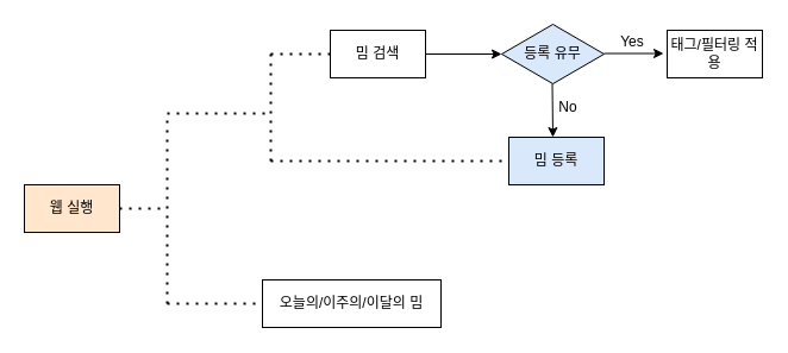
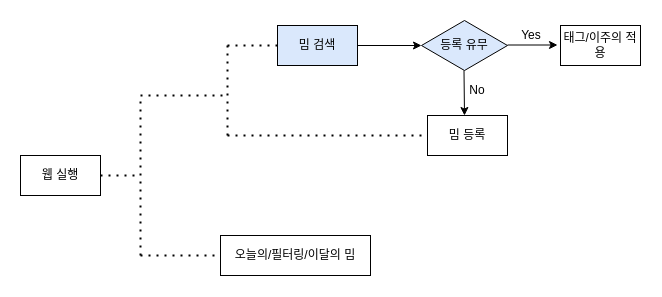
  <mxCell id="0" />
  <mxCell id="1" parent="0" />
- <mxCell id="2" value="웹 실행" style="rounded=0;whiteSpace=wrap;html=1;fillColor=#ffe6cc;" vertex="1" parent="1"><mxGeometry x="20" y="155" width="80" height="40" as="geometry" /></mxCell>
- <mxCell id="3" value="밈 검색" style="rounded=0;whiteSpace=wrap;html=1;" vertex="1" parent="1"><mxGeometry x="277" y="25" width="80" height="40" as="geometry" /></mxCell>
- <mxCell id="4" value="밈 등록" style="rounded=0;whiteSpace=wrap;html=1;fillColor=#dae8fc;" vertex="1" parent="1"><mxGeometry x="427" y="115" width="80" height="40" as="geometry" /></mxCell>
+ <mxCell id="2" value="웹 실행" style="rounded=0;whiteSpace=wrap;html=1;" vertex="1" parent="1"><mxGeometry x="20" y="155" width="80" height="40" as="geometry" /></mxCell>
+ <mxCell id="3" value="밈 검색" style="rounded=0;whiteSpace=wrap;html=1;fillColor=#dae8fc;" vertex="1" parent="1"><mxGeometry x="277" y="25" width="80" height="40" as="geometry" /></mxCell>
+ <mxCell id="4" value="밈 등록" style="rounded=0;whiteSpace=wrap;html=1;" vertex="1" parent="1"><mxGeometry x="427" y="115" width="80" height="40" as="geometry" /></mxCell>
  <mxCell id="5" value="" style="endArrow=none;dashed=1;html=1;dashPattern=1 3;strokeWidth=2;rounded=0;" edge="1" parent="1"><mxGeometry width="50" height="50" relative="1" as="geometry"><mxPoint x="140" y="95" as="sourcePoint" /><mxPoint x="227" y="95" as="targetPoint" /></mxGeometry></mxCell>
  <mxCell id="6" value="" style="endArrow=none;dashed=1;html=1;dashPattern=1 3;strokeWidth=2;rounded=0;" edge="1" parent="1"><mxGeometry width="50" height="50" relative="1" as="geometry"><mxPoint x="227" y="135" as="sourcePoint" /><mxPoint x="227" y="45" as="targetPoint" /></mxGeometry></mxCell>
  <mxCell id="7" value="" style="endArrow=none;dashed=1;html=1;dashPattern=1 3;strokeWidth=2;rounded=0;entryX=0;entryY=0.5;entryDx=0;entryDy=0;" edge="1" parent="1" target="4"><mxGeometry width="50" height="50" relative="1" as="geometry"><mxPoint x="227" y="135" as="sourcePoint" /><mxPoint x="427" y="135" as="targetPoint" /></mxGeometry></mxCell>
  <mxCell id="8" value="" style="endArrow=none;dashed=1;html=1;dashPattern=1 3;strokeWidth=2;rounded=0;" edge="1" parent="1"><mxGeometry width="50" height="50" relative="1" as="geometry"><mxPoint x="227" y="45" as="sourcePoint" /><mxPoint x="277" y="45" as="targetPoint" /></mxGeometry></mxCell>
  <mxCell id="9" value="등록 유무" style="rhombus;whiteSpace=wrap;html=1;fillColor=#dae8fc;" vertex="1" parent="1"><mxGeometry x="421" y="20" width="86" height="50" as="geometry" /></mxCell>
  <mxCell id="10" value="" style="endArrow=classic;html=1;rounded=0;entryX=0;entryY=0.5;entryDx=0;entryDy=0;" edge="1" parent="1" target="9"><mxGeometry width="50" height="50" relative="1" as="geometry"><mxPoint x="357" y="45" as="sourcePoint" /><mxPoint x="417" y="45" as="targetPoint" /></mxGeometry></mxCell>
  <mxCell id="11" value="" style="endArrow=classic;html=1;rounded=0;" edge="1" parent="1"><mxGeometry width="50" height="50" relative="1" as="geometry"><mxPoint x="463.5" y="70" as="sourcePoint" /><mxPoint x="464" y="115" as="targetPoint" /></mxGeometry></mxCell>
  <mxCell id="12" value="" style="endArrow=classic;html=1;rounded=0;" edge="1" parent="1"><mxGeometry width="50" height="50" relative="1" as="geometry"><mxPoint x="507" y="44.5" as="sourcePoint" /><mxPoint x="557" y="44.5" as="targetPoint" /></mxGeometry></mxCell>
  <mxCell id="13" value="No" style="text;html=1;strokeColor=none;fillColor=none;align=center;verticalAlign=middle;whiteSpace=wrap;rounded=0;" vertex="1" parent="1"><mxGeometry x="447" y="75" width="60" height="30" as="geometry" /></mxCell>
  <mxCell id="14" value="Yes" style="text;html=1;strokeColor=none;fillColor=none;align=center;verticalAlign=middle;whiteSpace=wrap;rounded=0;" vertex="1" parent="1"><mxGeometry x="501" y="20" width="60" height="30" as="geometry" /></mxCell>
  <mxCell id="15" value="" style="endArrow=none;dashed=1;html=1;dashPattern=1 3;strokeWidth=2;rounded=0;" edge="1" parent="1"><mxGeometry width="50" height="50" relative="1" as="geometry"><mxPoint x="140" y="175" as="sourcePoint" /><mxPoint x="140" y="95" as="targetPoint" /></mxGeometry></mxCell>
  <mxCell id="16" value="" style="endArrow=none;dashed=1;html=1;dashPattern=1 3;strokeWidth=2;rounded=0;" edge="1" parent="1"><mxGeometry width="50" height="50" relative="1" as="geometry"><mxPoint x="100" y="175" as="sourcePoint" /><mxPoint x="140" y="175" as="targetPoint" /></mxGeometry></mxCell>
  <mxCell id="17" value="" style="endArrow=none;dashed=1;html=1;dashPattern=1 3;strokeWidth=2;rounded=0;" edge="1" parent="1"><mxGeometry width="50" height="50" relative="1" as="geometry"><mxPoint x="140" y="255" as="sourcePoint" /><mxPoint x="140" y="175" as="targetPoint" /></mxGeometry></mxCell>
  <mxCell id="18" value="" style="endArrow=none;dashed=1;html=1;dashPattern=1 3;strokeWidth=2;rounded=0;" edge="1" parent="1"><mxGeometry width="50" height="50" relative="1" as="geometry"><mxPoint x="140" y="255" as="sourcePoint" /><mxPoint x="227" y="255" as="targetPoint" /></mxGeometry></mxCell>
- <mxCell id="19" value="오늘의/이주의/이달의 밈" style="rounded=0;whiteSpace=wrap;html=1;" vertex="1" parent="1"><mxGeometry x="220" y="235" width="150" height="40" as="geometry" /></mxCell>
- <mxCell id="20" value="태그/필터링 적용" style="rounded=0;whiteSpace=wrap;html=1;" vertex="1" parent="1"><mxGeometry x="560" y="25" width="80" height="40" as="geometry" /></mxCell>
+ <mxCell id="19" value="오늘의/필터링/이달의 밈" style="rounded=0;whiteSpace=wrap;html=1;" vertex="1" parent="1"><mxGeometry x="220" y="235" width="150" height="40" as="geometry" /></mxCell>
+ <mxCell id="20" value="태그/이주의 적용" style="rounded=0;whiteSpace=wrap;html=1;" vertex="1" parent="1"><mxGeometry x="560" y="25" width="80" height="40" as="geometry" /></mxCell>
